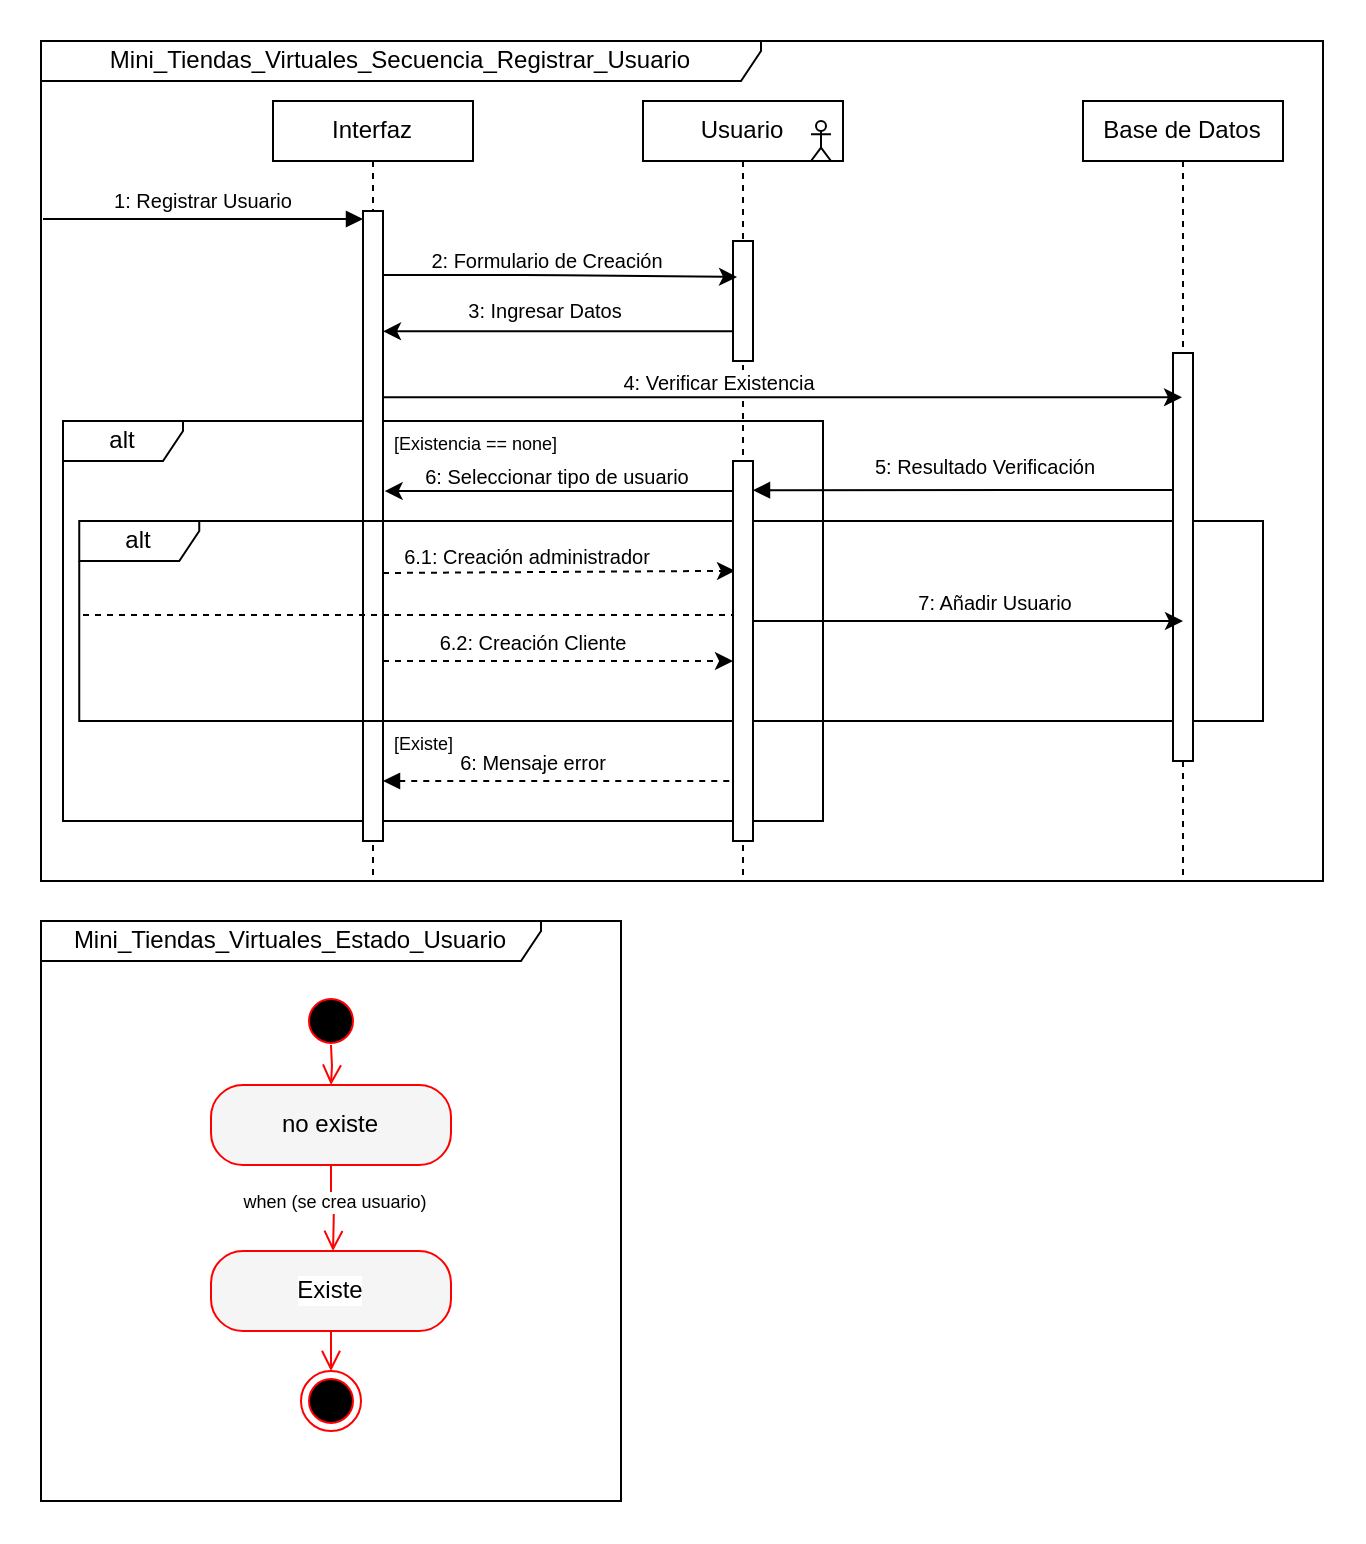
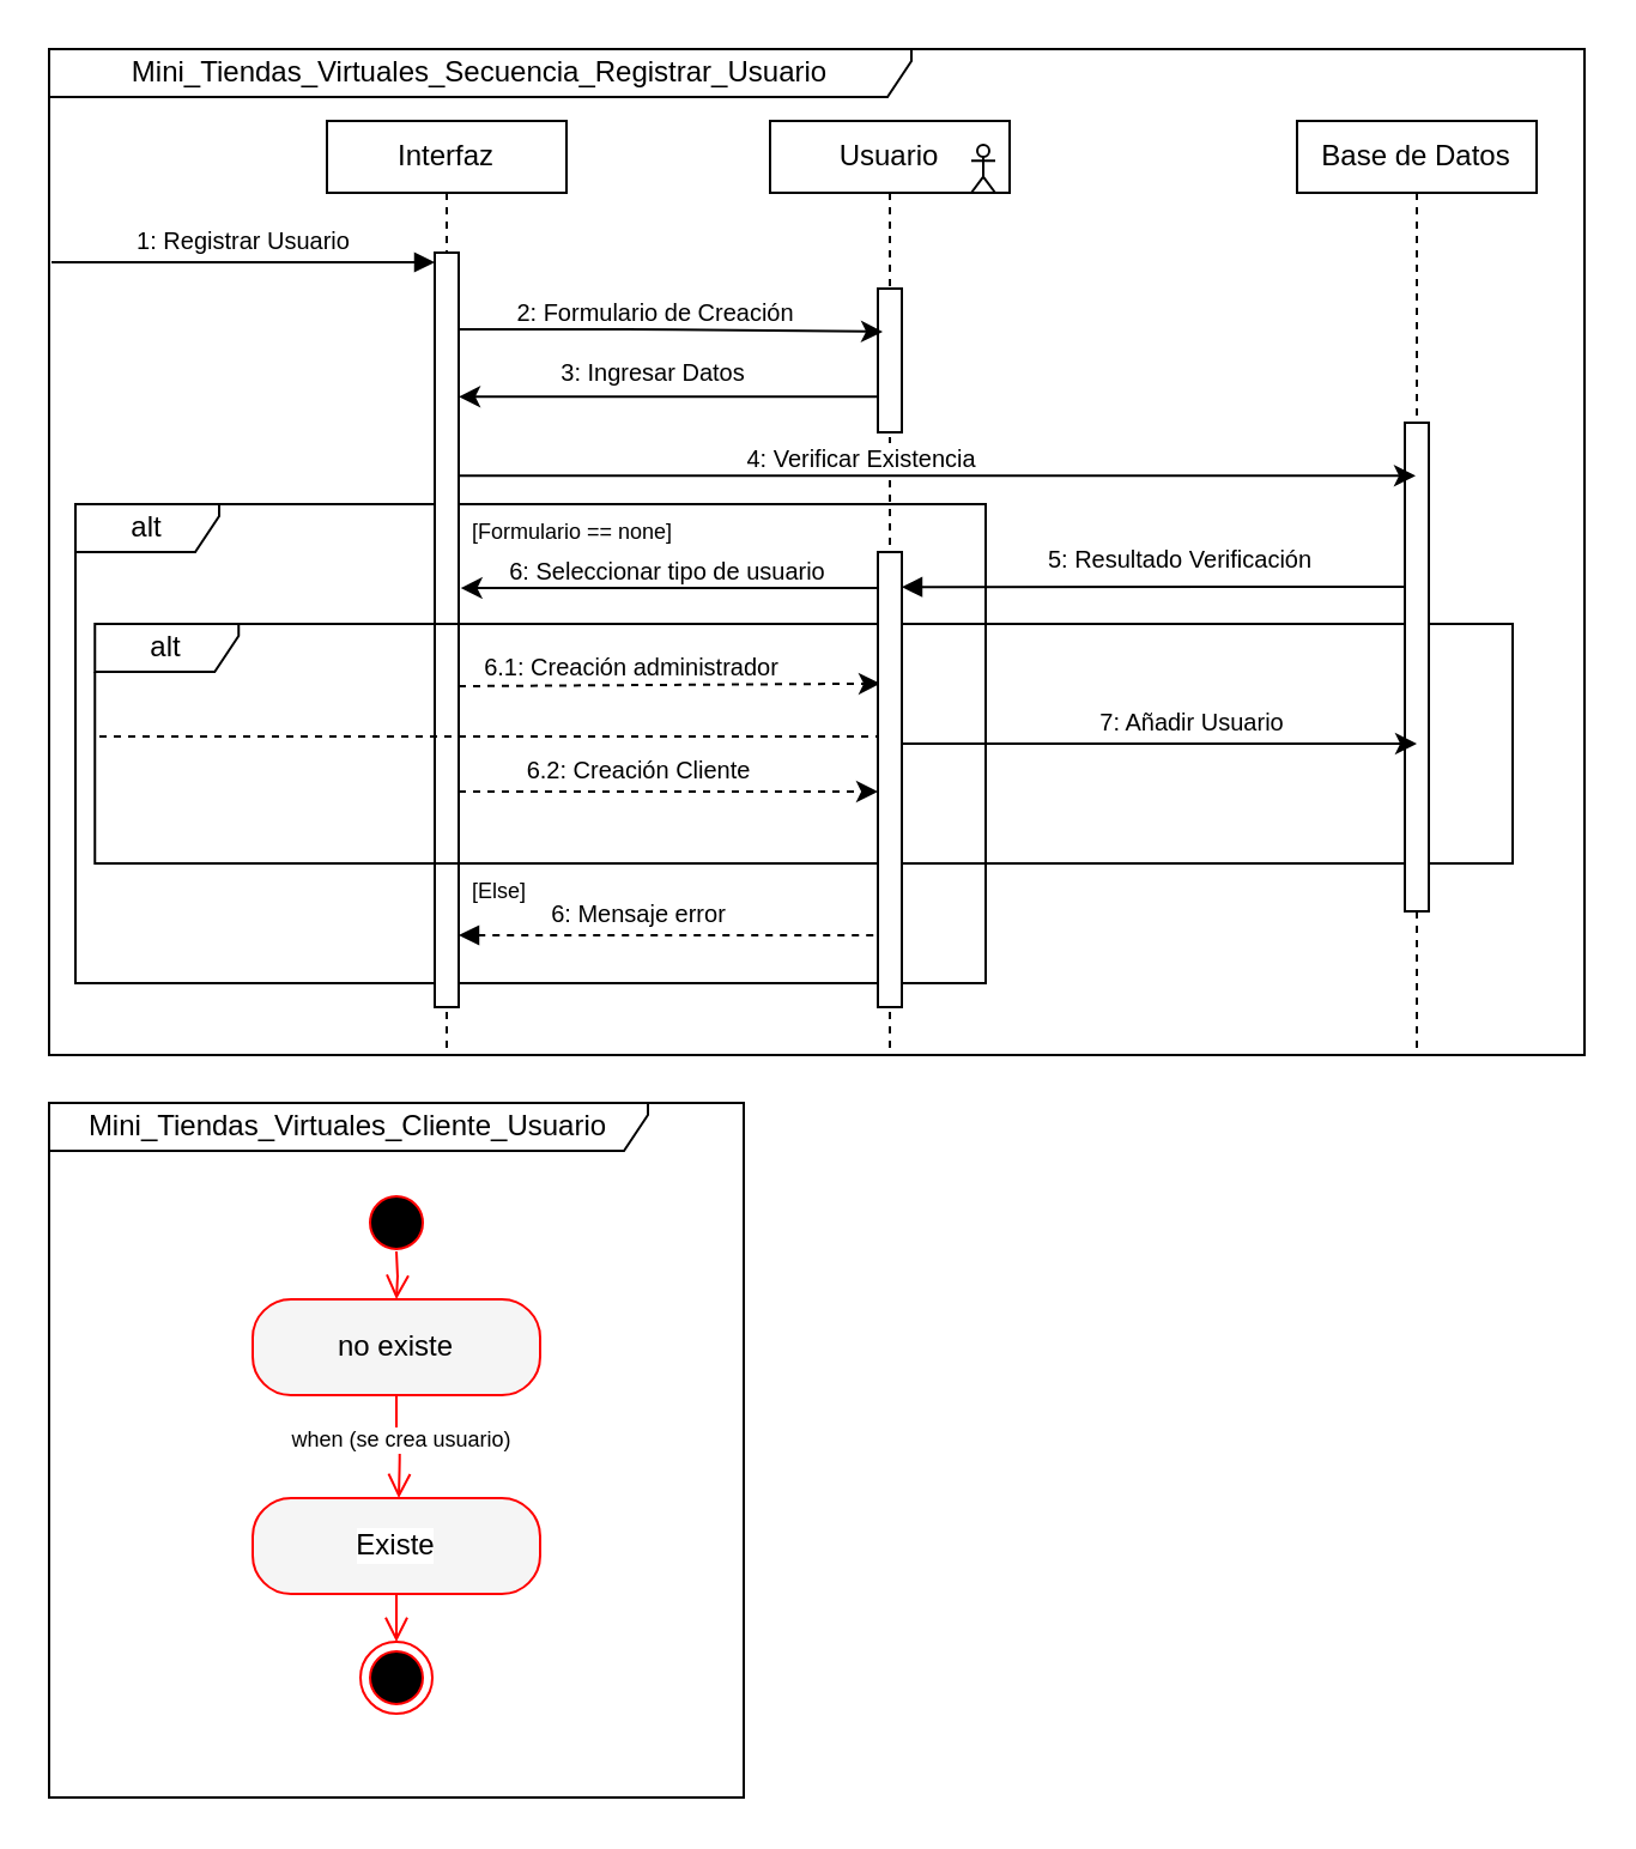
  <mxCell id="0" />
  <mxCell id="1" parent="0" />
  <mxCell id="2" value="Mini_Tiendas_Virtuales_Secuencia_Registrar_Usuario" style="shape=umlFrame;whiteSpace=wrap;html=1;width=360;height=20;" parent="1" vertex="1"><mxGeometry x="20" y="20" width="641" height="420" as="geometry" /></mxCell>
  <mxCell id="3" value="1: Registrar Usuario" style="html=1;verticalAlign=bottom;endArrow=block;fontSize=10;" parent="1" edge="1"><mxGeometry width="80" relative="1" as="geometry"><mxPoint x="21" y="109" as="sourcePoint" /><mxPoint x="181" y="109" as="targetPoint" /></mxGeometry></mxCell>
  <mxCell id="4" value="Interfaz" style="shape=umlLifeline;perimeter=lifelinePerimeter;whiteSpace=wrap;html=1;container=1;collapsible=0;recursiveResize=0;outlineConnect=0;size=30;" parent="1" vertex="1"><mxGeometry x="136" y="50" width="100" height="390" as="geometry" /></mxCell>
  <mxCell id="5" value="alt" style="shape=umlFrame;whiteSpace=wrap;html=1;width=60;height=20;" parent="1" vertex="1"><mxGeometry x="31" y="210" width="380" height="200" as="geometry" /></mxCell>
  <mxCell id="6" value="Usuario" style="shape=umlLifeline;perimeter=lifelinePerimeter;whiteSpace=wrap;html=1;container=1;collapsible=0;recursiveResize=0;outlineConnect=0;size=30;" parent="1" vertex="1"><mxGeometry x="321" y="50" width="100" height="390" as="geometry" /></mxCell>
  <mxCell id="7" value="" style="shape=umlActor;verticalLabelPosition=bottom;verticalAlign=top;html=1;" parent="6" vertex="1"><mxGeometry x="84" y="10" width="10" height="20" as="geometry" /></mxCell>
  <mxCell id="8" value="" style="html=1;points=[];perimeter=orthogonalPerimeter;" parent="1" vertex="1"><mxGeometry x="366" y="120" width="10" height="60" as="geometry" /></mxCell>
  <mxCell id="9" value="" style="html=1;points=[];perimeter=orthogonalPerimeter;" parent="1" vertex="1"><mxGeometry x="181" y="105" width="10" height="315" as="geometry" /></mxCell>
- <mxCell id="10" value="[Existencia == none]" style="text;strokeColor=none;fillColor=none;align=left;verticalAlign=top;spacingLeft=4;spacingRight=4;overflow=hidden;rotatable=0;points=[[0,0.5],[1,0.5]];portConstraint=eastwest;fontSize=9;" parent="1" vertex="1"><mxGeometry x="191" y="210" width="172.5" height="26" as="geometry" /></mxCell>
+ <mxCell id="10" value="[Formulario == none]" style="text;strokeColor=none;fillColor=none;align=left;verticalAlign=top;spacingLeft=4;spacingRight=4;overflow=hidden;rotatable=0;points=[[0,0.5],[1,0.5]];portConstraint=eastwest;fontSize=9;" parent="1" vertex="1"><mxGeometry x="191" y="210" width="172.5" height="26" as="geometry" /></mxCell>
  <mxCell id="11" value="" style="endArrow=none;html=1;exitX=1;exitY=0.191;exitDx=0;exitDy=0;exitPerimeter=0;endFill=0;startArrow=classic;startFill=1;" parent="1" source="9" target="8" edge="1"><mxGeometry width="50" height="50" relative="1" as="geometry"><mxPoint x="381" y="300" as="sourcePoint" /><mxPoint x="431" y="250" as="targetPoint" /></mxGeometry></mxCell>
  <mxCell id="12" value="&lt;font style=&quot;font-size: 10px&quot;&gt;3: Ingresar Datos&lt;/font&gt;" style="edgeLabel;html=1;align=center;verticalAlign=middle;resizable=0;points=[];" parent="11" vertex="1" connectable="0"><mxGeometry x="-0.189" y="2" relative="1" as="geometry"><mxPoint x="9" y="-8.89" as="offset" /></mxGeometry></mxCell>
  <mxCell id="13" value="" style="endArrow=none;html=1;endFill=0;startArrow=classic;startFill=1;exitX=0.2;exitY=0.3;exitDx=0;exitDy=0;exitPerimeter=0;" parent="1" target="9" edge="1" source="8"><mxGeometry width="50" height="50" relative="1" as="geometry"><mxPoint x="361" y="137" as="sourcePoint" /><mxPoint x="431" y="250" as="targetPoint" /><Array as="points"><mxPoint x="271" y="137" /></Array></mxGeometry></mxCell>
  <mxCell id="14" value="&lt;font style=&quot;font-size: 10px&quot;&gt;2: Formulario de Creación&lt;/font&gt;" style="edgeLabel;html=1;align=center;verticalAlign=middle;resizable=0;points=[];" parent="13" vertex="1" connectable="0"><mxGeometry x="0.131" y="2" relative="1" as="geometry"><mxPoint x="4" y="-9.01" as="offset" /></mxGeometry></mxCell>
  <mxCell id="15" value="" style="endArrow=classic;html=1;exitX=-0.083;exitY=0.624;exitDx=0;exitDy=0;exitPerimeter=0;" parent="1" edge="1"><mxGeometry width="50" height="50" relative="1" as="geometry"><mxPoint x="366" y="245.04" as="sourcePoint" /><mxPoint x="191.83" y="245.04" as="targetPoint" /></mxGeometry></mxCell>
  <mxCell id="16" value="&lt;font style=&quot;font-size: 10px&quot;&gt;6: Seleccionar tipo de usuario&lt;/font&gt;" style="edgeLabel;html=1;align=center;verticalAlign=middle;resizable=0;points=[];spacingBottom=-15;" parent="15" vertex="1" connectable="0"><mxGeometry x="0.158" relative="1" as="geometry"><mxPoint x="12.91" y="-15.04" as="offset" /></mxGeometry></mxCell>
  <mxCell id="17" value="alt" style="shape=umlFrame;whiteSpace=wrap;html=1;width=60;height=20;" parent="1" vertex="1"><mxGeometry x="39.13" y="260" width="591.87" height="100" as="geometry" /></mxCell>
  <mxCell id="18" value="" style="endArrow=none;dashed=1;html=1;strokeWidth=1;" parent="1" target="37" edge="1"><mxGeometry width="50" height="50" relative="1" as="geometry"><mxPoint x="41" y="307" as="sourcePoint" /><mxPoint x="431" y="250" as="targetPoint" /></mxGeometry></mxCell>
  <mxCell id="19" value="" style="endArrow=classic;dashed=1;html=1;strokeWidth=1;endFill=1;entryX=0.1;entryY=0.289;entryDx=0;entryDy=0;entryPerimeter=0;" parent="1" edge="1" target="37"><mxGeometry width="50" height="50" relative="1" as="geometry"><mxPoint x="191" y="286" as="sourcePoint" /><mxPoint x="364" y="286" as="targetPoint" /></mxGeometry></mxCell>
  <mxCell id="20" value="&lt;font style=&quot;font-size: 10px&quot;&gt;6.1: Creación administrador&lt;/font&gt;" style="edgeLabel;html=1;align=center;verticalAlign=middle;resizable=0;points=[];" parent="19" vertex="1" connectable="0"><mxGeometry x="-0.185" y="3" relative="1" as="geometry"><mxPoint y="-5.5" as="offset" /></mxGeometry></mxCell>
  <mxCell id="21" value="" style="endArrow=classic;dashed=1;html=1;strokeWidth=1;endFill=1;" parent="1" edge="1"><mxGeometry width="50" height="50" relative="1" as="geometry"><mxPoint x="191" y="330" as="sourcePoint" /><mxPoint x="366" y="330" as="targetPoint" /></mxGeometry></mxCell>
  <mxCell id="22" value="&lt;font style=&quot;font-size: 10px&quot;&gt;6.2: Creación Cliente&lt;/font&gt;" style="edgeLabel;html=1;align=center;verticalAlign=middle;resizable=0;points=[];" parent="21" vertex="1" connectable="0"><mxGeometry x="-0.152" relative="1" as="geometry"><mxPoint y="-10" as="offset" /></mxGeometry></mxCell>
- <mxCell id="23" value="[Existe]" style="text;strokeColor=none;fillColor=none;align=left;verticalAlign=top;spacingLeft=4;spacingRight=4;overflow=hidden;rotatable=0;points=[[0,0.5],[1,0.5]];portConstraint=eastwest;fontSize=9;" parent="1" vertex="1"><mxGeometry x="191" y="360" width="172.5" height="26" as="geometry" /></mxCell>
+ <mxCell id="23" value="[Else]" style="text;strokeColor=none;fillColor=none;align=left;verticalAlign=top;spacingLeft=4;spacingRight=4;overflow=hidden;rotatable=0;points=[[0,0.5],[1,0.5]];portConstraint=eastwest;fontSize=9;" parent="1" vertex="1"><mxGeometry x="191" y="360" width="172.5" height="26" as="geometry" /></mxCell>
  <mxCell id="24" value="" style="endArrow=none;dashed=1;html=1;strokeWidth=1;endFill=0;startArrow=block;startFill=1;" parent="1" edge="1"><mxGeometry width="50" height="50" relative="1" as="geometry"><mxPoint x="191" y="390" as="sourcePoint" /><mxPoint x="366" y="390" as="targetPoint" /></mxGeometry></mxCell>
  <mxCell id="25" value="&lt;font style=&quot;font-size: 10px&quot;&gt;6: Mensaje error&lt;/font&gt;" style="edgeLabel;html=1;align=center;verticalAlign=middle;resizable=0;points=[];" parent="24" vertex="1" connectable="0"><mxGeometry x="-0.152" relative="1" as="geometry"><mxPoint y="-10" as="offset" /></mxGeometry></mxCell>
- <mxCell id="26" value="&lt;span style=&quot;font-size: 12px&quot;&gt;Mini_Tiendas_Virtuales_Estado_Usuario&lt;br&gt;&lt;/span&gt;" style="shape=umlFrame;whiteSpace=wrap;html=1;fontSize=9;width=250;height=20;" vertex="1" parent="1"><mxGeometry x="20" y="460" width="290" height="290" as="geometry" /></mxCell>
+ <mxCell id="26" value="&lt;span style=&quot;font-size: 12px&quot;&gt;Mini_Tiendas_Virtuales_Cliente_Usuario&lt;br&gt;&lt;/span&gt;" style="shape=umlFrame;whiteSpace=wrap;html=1;fontSize=9;width=250;height=20;" vertex="1" parent="1"><mxGeometry x="20" y="460" width="290" height="290" as="geometry" /></mxCell>
  <mxCell id="27" value="" style="ellipse;html=1;shape=startState;fillColor=#000000;strokeColor=#ff0000;fontSize=9;" vertex="1" parent="1"><mxGeometry x="150" y="495" width="30" height="30" as="geometry" /></mxCell>
  <mxCell id="28" value="" style="edgeStyle=orthogonalEdgeStyle;html=1;verticalAlign=bottom;endArrow=open;endSize=8;strokeColor=#ff0000;fontSize=9;" edge="1" parent="1"><mxGeometry relative="1" as="geometry"><mxPoint x="165" y="542" as="targetPoint" /><mxPoint x="165" y="522" as="sourcePoint" /></mxGeometry></mxCell>
  <mxCell id="29" value="no existe" style="rounded=1;whiteSpace=wrap;html=1;arcSize=40;fontColor=#000000;fillColor=#f5f5f5;strokeColor=#ff0000;" vertex="1" parent="1"><mxGeometry x="105" y="542" width="120" height="40" as="geometry" /></mxCell>
  <mxCell id="30" value="" style="edgeStyle=orthogonalEdgeStyle;html=1;verticalAlign=bottom;endArrow=open;endSize=8;strokeColor=#ff0000;fontSize=9;" edge="1" parent="1" source="29"><mxGeometry relative="1" as="geometry"><mxPoint x="166" y="625" as="targetPoint" /></mxGeometry></mxCell>
  <mxCell id="31" value="when (se crea usuario)" style="edgeLabel;html=1;align=center;verticalAlign=middle;resizable=0;points=[];fontSize=9;" vertex="1" connectable="0" parent="30"><mxGeometry x="-0.262" y="1" relative="1" as="geometry"><mxPoint y="2" as="offset" /></mxGeometry></mxCell>
  <mxCell id="32" value="Existe" style="rounded=1;whiteSpace=wrap;html=1;arcSize=40;fontColor=#000000;fillColor=#f5f5f5;strokeColor=#ff0000;labelBackgroundColor=#ffffff;" vertex="1" parent="1"><mxGeometry x="105" y="625" width="120" height="40" as="geometry" /></mxCell>
  <mxCell id="33" value="" style="ellipse;html=1;shape=endState;fillColor=#000000;strokeColor=#ff0000;labelBackgroundColor=#ffffff;fontSize=9;" vertex="1" parent="1"><mxGeometry x="150" y="685" width="30" height="30" as="geometry" /></mxCell>
  <mxCell id="34" value="" style="edgeStyle=orthogonalEdgeStyle;html=1;verticalAlign=bottom;endArrow=open;endSize=8;strokeColor=#ff0000;fontSize=9;" edge="1" parent="1" source="32" target="33"><mxGeometry relative="1" as="geometry"><mxPoint x="165" y="715" as="targetPoint" /><mxPoint x="165" y="665" as="sourcePoint" /></mxGeometry></mxCell>
  <mxCell id="35" value="Base de Datos" style="shape=umlLifeline;perimeter=lifelinePerimeter;whiteSpace=wrap;html=1;container=1;collapsible=0;recursiveResize=0;outlineConnect=0;size=30;" vertex="1" parent="1"><mxGeometry x="541" y="50" width="100" height="390" as="geometry" /></mxCell>
  <mxCell id="36" value="" style="html=1;points=[];perimeter=orthogonalPerimeter;" vertex="1" parent="35"><mxGeometry x="45" y="126" width="10" height="204" as="geometry" /></mxCell>
  <mxCell id="37" value="" style="html=1;points=[];perimeter=orthogonalPerimeter;" vertex="1" parent="1"><mxGeometry x="366" y="230" width="10" height="190" as="geometry" /></mxCell>
  <mxCell id="38" value="" style="endArrow=none;html=1;entryX=0;entryY=0.321;entryDx=0;entryDy=0;entryPerimeter=0;endFill=0;startArrow=block;startFill=1;" edge="1" parent="1"><mxGeometry width="50" height="50" relative="1" as="geometry"><mxPoint x="376" y="244.6" as="sourcePoint" /><mxPoint x="586" y="244.504" as="targetPoint" /></mxGeometry></mxCell>
  <mxCell id="39" value="&lt;font style=&quot;font-size: 10px&quot;&gt;5: Resultado Verificación&lt;/font&gt;" style="edgeLabel;html=1;align=center;verticalAlign=middle;resizable=0;points=[];" vertex="1" connectable="0" parent="38"><mxGeometry x="0.181" y="-1" relative="1" as="geometry"><mxPoint x="-9" y="-12.94" as="offset" /></mxGeometry></mxCell>
  <mxCell id="40" value="" style="endArrow=classic;html=1;startSize=6;" edge="1" parent="1"><mxGeometry width="50" height="50" relative="1" as="geometry"><mxPoint x="376" y="310" as="sourcePoint" /><mxPoint x="591" y="310" as="targetPoint" /></mxGeometry></mxCell>
  <mxCell id="41" value="&lt;font style=&quot;font-size: 10px&quot;&gt;7: Añadir Usuario&lt;/font&gt;" style="edgeLabel;html=1;align=center;verticalAlign=middle;resizable=0;points=[];" vertex="1" connectable="0" parent="40"><mxGeometry x="0.239" y="-2" relative="1" as="geometry"><mxPoint x="-13" y="-12" as="offset" /></mxGeometry></mxCell>
  <mxCell id="42" value="" style="endArrow=classic;html=1;exitX=1;exitY=0.154;exitDx=0;exitDy=0;exitPerimeter=0;endFill=1;startArrow=none;startFill=0;" parent="1" edge="1" target="35"><mxGeometry width="50" height="50" relative="1" as="geometry"><mxPoint x="191" y="198.13" as="sourcePoint" /><mxPoint x="366" y="198.13" as="targetPoint" /></mxGeometry></mxCell>
  <mxCell id="43" value="&lt;font style=&quot;font-size: 10px&quot;&gt;4: Verificar Existencia&lt;/font&gt;" style="edgeLabel;html=1;align=center;verticalAlign=middle;resizable=0;points=[];" parent="42" vertex="1" connectable="0"><mxGeometry x="-0.223" relative="1" as="geometry"><mxPoint x="12" y="-8.13" as="offset" /></mxGeometry></mxCell>
